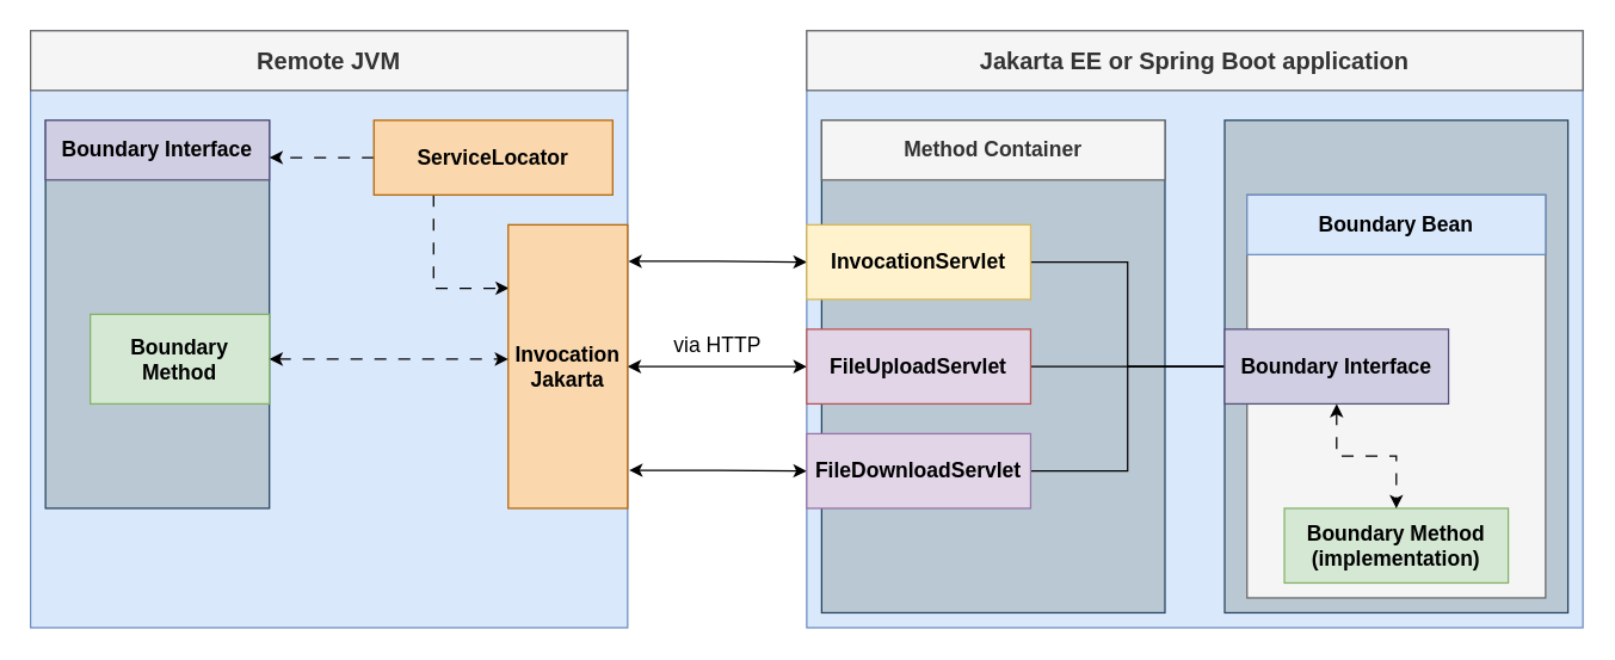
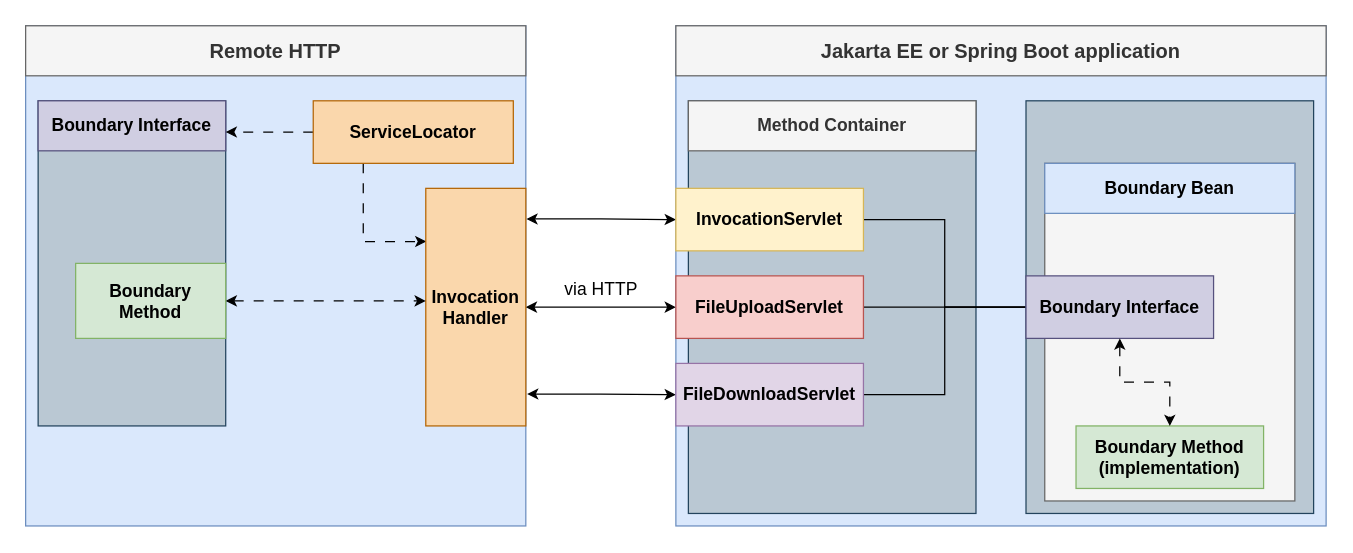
  <mxCell id="0" />
  <mxCell id="1" parent="0" />
  <mxCell id="2" value="" style="rounded=0;whiteSpace=wrap;html=1;fillColor=#dae8fc;strokeColor=#6c8ebf;" vertex="1" parent="1"><mxGeometry x="20" y="20" width="400" height="400" as="geometry" /></mxCell>
  <mxCell id="3" value="" style="rounded=0;whiteSpace=wrap;html=1;fillColor=#bac8d3;strokeColor=#23445d;" vertex="1" parent="1"><mxGeometry x="30" y="80" width="150" height="260" as="geometry" /></mxCell>
  <mxCell id="4" value="" style="rounded=0;whiteSpace=wrap;html=1;fillColor=#dae8fc;strokeColor=#6c8ebf;" vertex="1" parent="1"><mxGeometry x="540" y="20" width="520" height="400" as="geometry" /></mxCell>
  <mxCell id="5" value="" style="rounded=0;whiteSpace=wrap;html=1;fillColor=#bac8d3;strokeColor=#23445d;" vertex="1" parent="1"><mxGeometry x="550" y="80" width="230" height="330" as="geometry" /></mxCell>
  <mxCell id="6" value="Boundary Interface" style="rounded=0;whiteSpace=wrap;html=1;fillColor=#d0cee2;strokeColor=#56517e;fontSize=14;fontStyle=1" vertex="1" parent="1"><mxGeometry x="30" y="80" width="150" height="40" as="geometry" /></mxCell>
  <mxCell id="7" style="edgeStyle=orthogonalEdgeStyle;rounded=0;orthogonalLoop=1;jettySize=auto;html=1;fontSize=16;dashed=1;dashPattern=8 8;" edge="1" parent="1" source="9" target="6"><mxGeometry relative="1" as="geometry"><Array as="points"><mxPoint x="200" y="105" /><mxPoint x="200" y="105" /></Array></mxGeometry></mxCell>
  <mxCell id="8" style="edgeStyle=orthogonalEdgeStyle;rounded=0;orthogonalLoop=1;jettySize=auto;html=1;entryX=0.006;entryY=0.224;entryDx=0;entryDy=0;entryPerimeter=0;dashed=1;dashPattern=8 8;fontSize=16;" edge="1" parent="1" source="9" target="14"><mxGeometry relative="1" as="geometry"><Array as="points"><mxPoint x="290" y="193" /></Array></mxGeometry></mxCell>
  <mxCell id="9" value="ServiceLocator&lt;br style=&quot;font-size: 14px;&quot;&gt;" style="rounded=0;whiteSpace=wrap;html=1;fontSize=14;fontStyle=1;fillColor=#fad7ac;strokeColor=#b46504;" vertex="1" parent="1"><mxGeometry x="250" y="80" width="160" height="50" as="geometry" /></mxCell>
  <mxCell id="10" style="edgeStyle=orthogonalEdgeStyle;rounded=0;orthogonalLoop=1;jettySize=auto;html=1;entryX=0;entryY=0.5;entryDx=0;entryDy=0;fontSize=16;startArrow=classic;startFill=1;exitX=1.006;exitY=0.129;exitDx=0;exitDy=0;exitPerimeter=0;" edge="1" parent="1" source="14" target="17"><mxGeometry relative="1" as="geometry" /></mxCell>
  <mxCell id="11" style="edgeStyle=orthogonalEdgeStyle;rounded=0;orthogonalLoop=1;jettySize=auto;html=1;fontSize=16;startArrow=classic;startFill=1;" edge="1" parent="1" source="14" target="19"><mxGeometry relative="1" as="geometry" /></mxCell>
  <mxCell id="12" value="via HTTP" style="edgeLabel;html=1;align=center;verticalAlign=middle;resizable=0;points=[];fontSize=14;" vertex="1" connectable="0" parent="11"><mxGeometry x="-0.139" relative="1" as="geometry"><mxPoint x="7" y="-15" as="offset" /></mxGeometry></mxCell>
  <mxCell id="13" style="edgeStyle=orthogonalEdgeStyle;rounded=0;orthogonalLoop=1;jettySize=auto;html=1;fontSize=16;startArrow=classic;startFill=1;exitX=1.013;exitY=0.866;exitDx=0;exitDy=0;exitPerimeter=0;" edge="1" parent="1" source="14" target="21"><mxGeometry relative="1" as="geometry" /></mxCell>
- <mxCell id="14" value="Invocation&lt;br style=&quot;font-size: 14px;&quot;&gt;Jakarta" style="rounded=0;whiteSpace=wrap;html=1;fontSize=14;fontStyle=1;fillColor=#fad7ac;strokeColor=#b46504;" vertex="1" parent="1"><mxGeometry x="340" y="150" width="80" height="190" as="geometry" /></mxCell>
+ <mxCell id="14" value="Invocation&lt;br style=&quot;font-size: 14px;&quot;&gt;Handler" style="rounded=0;whiteSpace=wrap;html=1;fontSize=14;fontStyle=1;fillColor=#fad7ac;strokeColor=#b46504;" vertex="1" parent="1"><mxGeometry x="340" y="150" width="80" height="190" as="geometry" /></mxCell>
  <mxCell id="15" value="Method Container" style="rounded=0;whiteSpace=wrap;html=1;fontStyle=1;fillColor=#f5f5f5;fontColor=#333333;strokeColor=#666666;fontSize=14;" vertex="1" parent="1"><mxGeometry x="550" y="80" width="230" height="40" as="geometry" /></mxCell>
  <mxCell id="16" style="edgeStyle=orthogonalEdgeStyle;rounded=0;orthogonalLoop=1;jettySize=auto;html=1;entryX=0;entryY=0.5;entryDx=0;entryDy=0;fontSize=14;startArrow=none;startFill=0;endArrow=none;endFill=0;" edge="1" parent="1" source="17" target="29"><mxGeometry relative="1" as="geometry" /></mxCell>
  <mxCell id="17" value="InvocationServlet" style="rounded=0;whiteSpace=wrap;html=1;fillColor=#fff2cc;strokeColor=#d6b656;fontSize=14;fontStyle=1" vertex="1" parent="1"><mxGeometry x="540" y="150" width="150" height="50" as="geometry" /></mxCell>
  <mxCell id="18" style="edgeStyle=orthogonalEdgeStyle;rounded=0;orthogonalLoop=1;jettySize=auto;html=1;fontSize=14;startArrow=none;startFill=0;endArrow=none;endFill=0;entryX=0;entryY=0.5;entryDx=0;entryDy=0;" edge="1" parent="1" source="19" target="29"><mxGeometry relative="1" as="geometry"><mxPoint x="810" y="245" as="targetPoint" /></mxGeometry></mxCell>
- <mxCell id="19" value="FileUploadServlet" style="rounded=0;whiteSpace=wrap;html=1;fillColor=#e1d5e7;strokeColor=#b85450;fontStyle=1;fontSize=14;" vertex="1" parent="1"><mxGeometry x="540" y="220" width="150" height="50" as="geometry" /></mxCell>
+ <mxCell id="19" value="FileUploadServlet" style="rounded=0;whiteSpace=wrap;html=1;fillColor=#f8cecc;strokeColor=#b85450;fontStyle=1;fontSize=14;" vertex="1" parent="1"><mxGeometry x="540" y="220" width="150" height="50" as="geometry" /></mxCell>
  <mxCell id="20" style="edgeStyle=orthogonalEdgeStyle;rounded=0;orthogonalLoop=1;jettySize=auto;html=1;entryX=0;entryY=0.5;entryDx=0;entryDy=0;fontSize=14;startArrow=none;startFill=0;endArrow=none;endFill=0;" edge="1" parent="1" source="21" target="29"><mxGeometry relative="1" as="geometry" /></mxCell>
  <mxCell id="21" value="FileDownloadServlet" style="rounded=0;whiteSpace=wrap;html=1;fillColor=#e1d5e7;strokeColor=#9673a6;fontStyle=1;fontSize=14;" vertex="1" parent="1"><mxGeometry x="540" y="290" width="150" height="50" as="geometry" /></mxCell>
  <mxCell id="22" value="" style="rounded=0;whiteSpace=wrap;html=1;fillColor=#bac8d3;strokeColor=#23445d;" vertex="1" parent="1"><mxGeometry x="820" y="80" width="230" height="330" as="geometry" /></mxCell>
  <mxCell id="23" style="edgeStyle=orthogonalEdgeStyle;rounded=0;orthogonalLoop=1;jettySize=auto;html=1;dashed=1;dashPattern=8 8;fontSize=16;startArrow=classic;startFill=1;" edge="1" parent="1" source="24" target="14"><mxGeometry relative="1" as="geometry"><Array as="points"><mxPoint x="290" y="240" /><mxPoint x="290" y="240" /></Array></mxGeometry></mxCell>
  <mxCell id="24" value="Boundary Method" style="rounded=0;whiteSpace=wrap;html=1;fontSize=14;fontStyle=1;fillColor=#d5e8d4;strokeColor=#82b366;" vertex="1" parent="1"><mxGeometry x="60" y="210" width="120" height="60" as="geometry" /></mxCell>
  <mxCell id="25" value="Jakarta EE or Spring Boot application" style="rounded=0;whiteSpace=wrap;html=1;fontStyle=1;fontSize=16;fillColor=#f5f5f5;fontColor=#333333;strokeColor=#666666;" vertex="1" parent="1"><mxGeometry x="540" y="20" width="520" height="40" as="geometry" /></mxCell>
- <mxCell id="26" value="Remote JVM" style="rounded=0;whiteSpace=wrap;html=1;fontStyle=1;fontSize=16;fillColor=#f5f5f5;fontColor=#333333;strokeColor=#666666;" vertex="1" parent="1"><mxGeometry x="20" y="20" width="400" height="40" as="geometry" /></mxCell>
+ <mxCell id="26" value="Remote HTTP" style="rounded=0;whiteSpace=wrap;html=1;fontStyle=1;fontSize=16;fillColor=#f5f5f5;fontColor=#333333;strokeColor=#666666;" vertex="1" parent="1"><mxGeometry x="20" y="20" width="400" height="40" as="geometry" /></mxCell>
  <mxCell id="27" value="" style="rounded=0;whiteSpace=wrap;html=1;fontSize=14;fillColor=#f5f5f5;strokeColor=#666666;fontColor=#333333;" vertex="1" parent="1"><mxGeometry x="835" y="130" width="200" height="270" as="geometry" /></mxCell>
  <mxCell id="28" value="Boundary Bean" style="rounded=0;whiteSpace=wrap;html=1;fontSize=14;fontStyle=1;fillColor=#dae8fc;strokeColor=#6c8ebf;" vertex="1" parent="1"><mxGeometry x="835" y="130" width="200" height="40" as="geometry" /></mxCell>
  <mxCell id="29" value="Boundary Interface" style="rounded=0;whiteSpace=wrap;html=1;fillColor=#d0cee2;strokeColor=#56517e;fontSize=14;fontStyle=1" vertex="1" parent="1"><mxGeometry x="820" y="220" width="150" height="50" as="geometry" /></mxCell>
  <mxCell id="30" value="Boundary Method (implementation)" style="rounded=0;whiteSpace=wrap;html=1;fontSize=14;fontStyle=1;fillColor=#d5e8d4;strokeColor=#82b366;" vertex="1" parent="1"><mxGeometry x="860" y="340" width="150" height="50" as="geometry" /></mxCell>
  <mxCell id="31" style="edgeStyle=orthogonalEdgeStyle;rounded=0;orthogonalLoop=1;jettySize=auto;html=1;fontSize=14;startArrow=classic;startFill=1;endArrow=classic;endFill=1;dashed=1;dashPattern=8 8;" edge="1" parent="1" source="29" target="30"><mxGeometry relative="1" as="geometry" /></mxCell>
